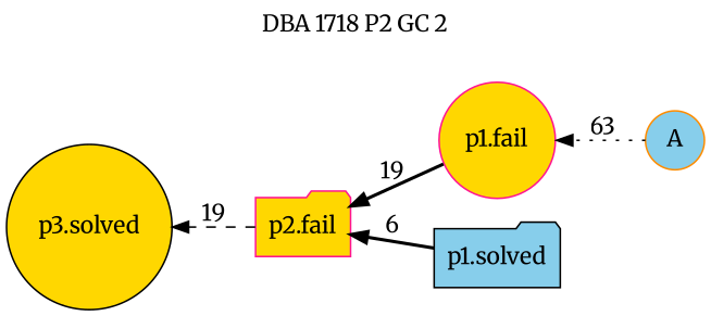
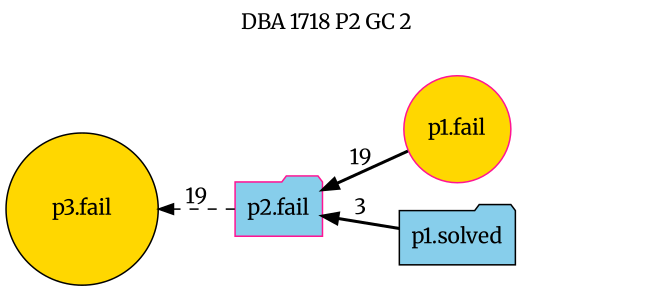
  digraph {
    fontname=Merriweather
    label=" DBA 1718 P2 GC 2 "
    labelloc=tl
    rankdir=RL
    node [color=deeppink fillcolor=gold fontname=Merriweather shape=circle style=filled]
    edge [fontname=Merriweather style=bold]
-   n1 [color=darkorange fillcolor=skyblue label=A]
    n2 [label="p1.fail"]
-   n3 [label="p2.fail" shape=folder]
+   n3 [fillcolor=skyblue label="p2.fail" shape=folder]
    n4 [color=black fillcolor=skyblue label="p1.solved" shape=folder]
-   n5 [color=black label="p3.solved"]
-   n1 -> n2 [label=63 style=dotted]
+   n5 [color=black label="p3.fail"]
    n2 -> n3 [label=19]
    n3 -> n5 [label=19 style=dashed]
-   n4 -> n3 [label=6]
+   n4 -> n3 [label=3]
  }
